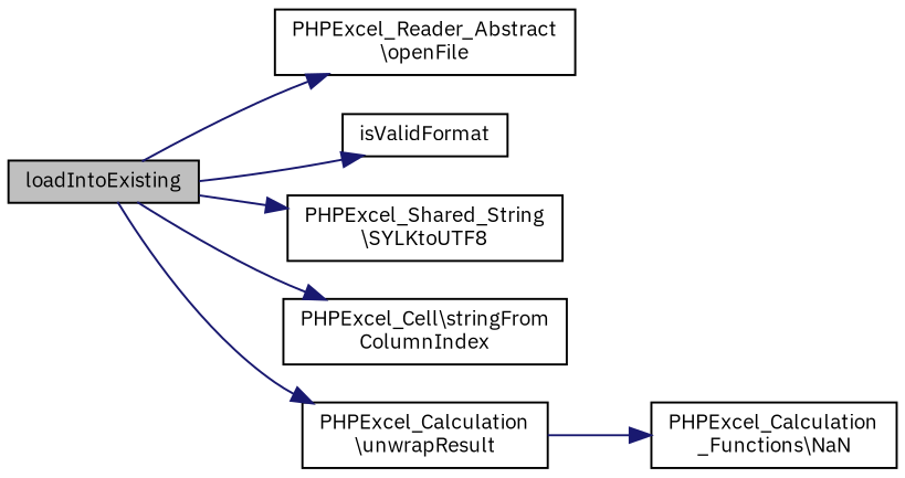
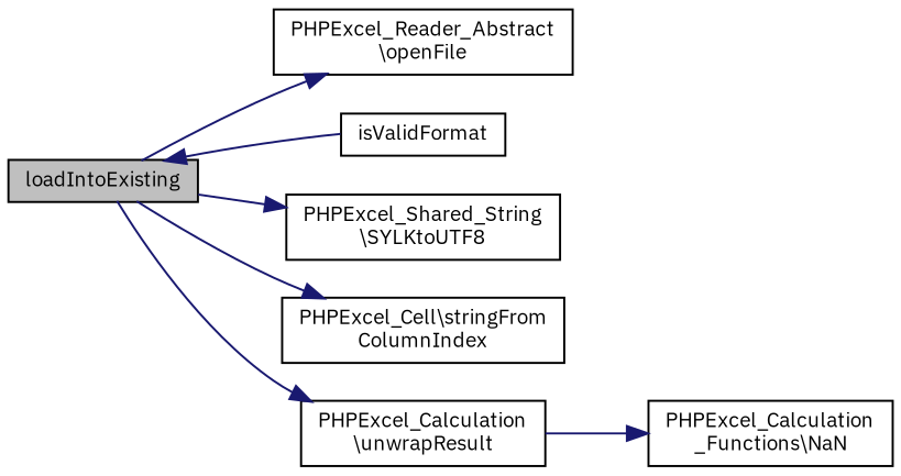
  digraph {
    rankdir=LR
    fontname="IBM Plex Sans"
    node [color=black fillcolor=white fontname="IBM Plex Sans" fontsize=10 shape=record style=filled]
    edge [color=midnightblue fontname="IBM Plex Sans" fontsize=10 labelfontname=Helvetica labelfontsize=10 style=solid]
    n1 [fillcolor=grey75 fontcolor=black height=0.2 label=loadIntoExisting width=0.4]
    n2 [height=0.2 label="PHPExcel_Reader_Abstract\l\\openFile" width=0.4]
    n3 [height=0.2 label=isValidFormat width=0.4]
    n4 [height=0.2 label="PHPExcel_Shared_String\l\\SYLKtoUTF8" width=0.4]
    n5 [height=0.2 label="PHPExcel_Cell\\stringFrom\lColumnIndex" width=0.4]
    n6 [height=0.2 label="PHPExcel_Calculation\l\\unwrapResult" width=0.4]
    Node32 [height=0.2 label="PHPExcel_Calculation\l_Functions\\NaN" width=0.4]
    n1 -> n2
-   n1 -> n3
+   n3 -> n1
    n1 -> n4
    n1 -> n5
    n1 -> n6
    n6 -> Node32
  }
